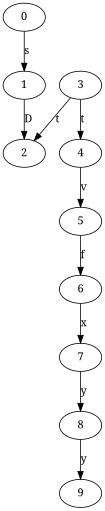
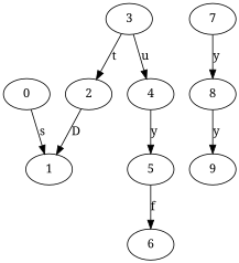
  digraph {
    fontname="Noto Serif"
    node [fontname="Noto Serif"]
    edge [fontname="Noto Serif"]
    0
    1
    2
    3
    4
    5
    6
    7
    8
    9
    0 -> 1 [label=s]
-   1 -> 2 [label=D]
+   2 -> 1 [label=D]
    3 -> 2 [label=t]
-   3 -> 4 [label=t]
-   4 -> 5 [label=v]
+   3 -> 4 [label=u]
+   4 -> 5 [label=y]
    5 -> 6 [label=f]
-   6 -> 7 [label=x]
    7 -> 8 [label=y]
    8 -> 9 [label=y]
  }
